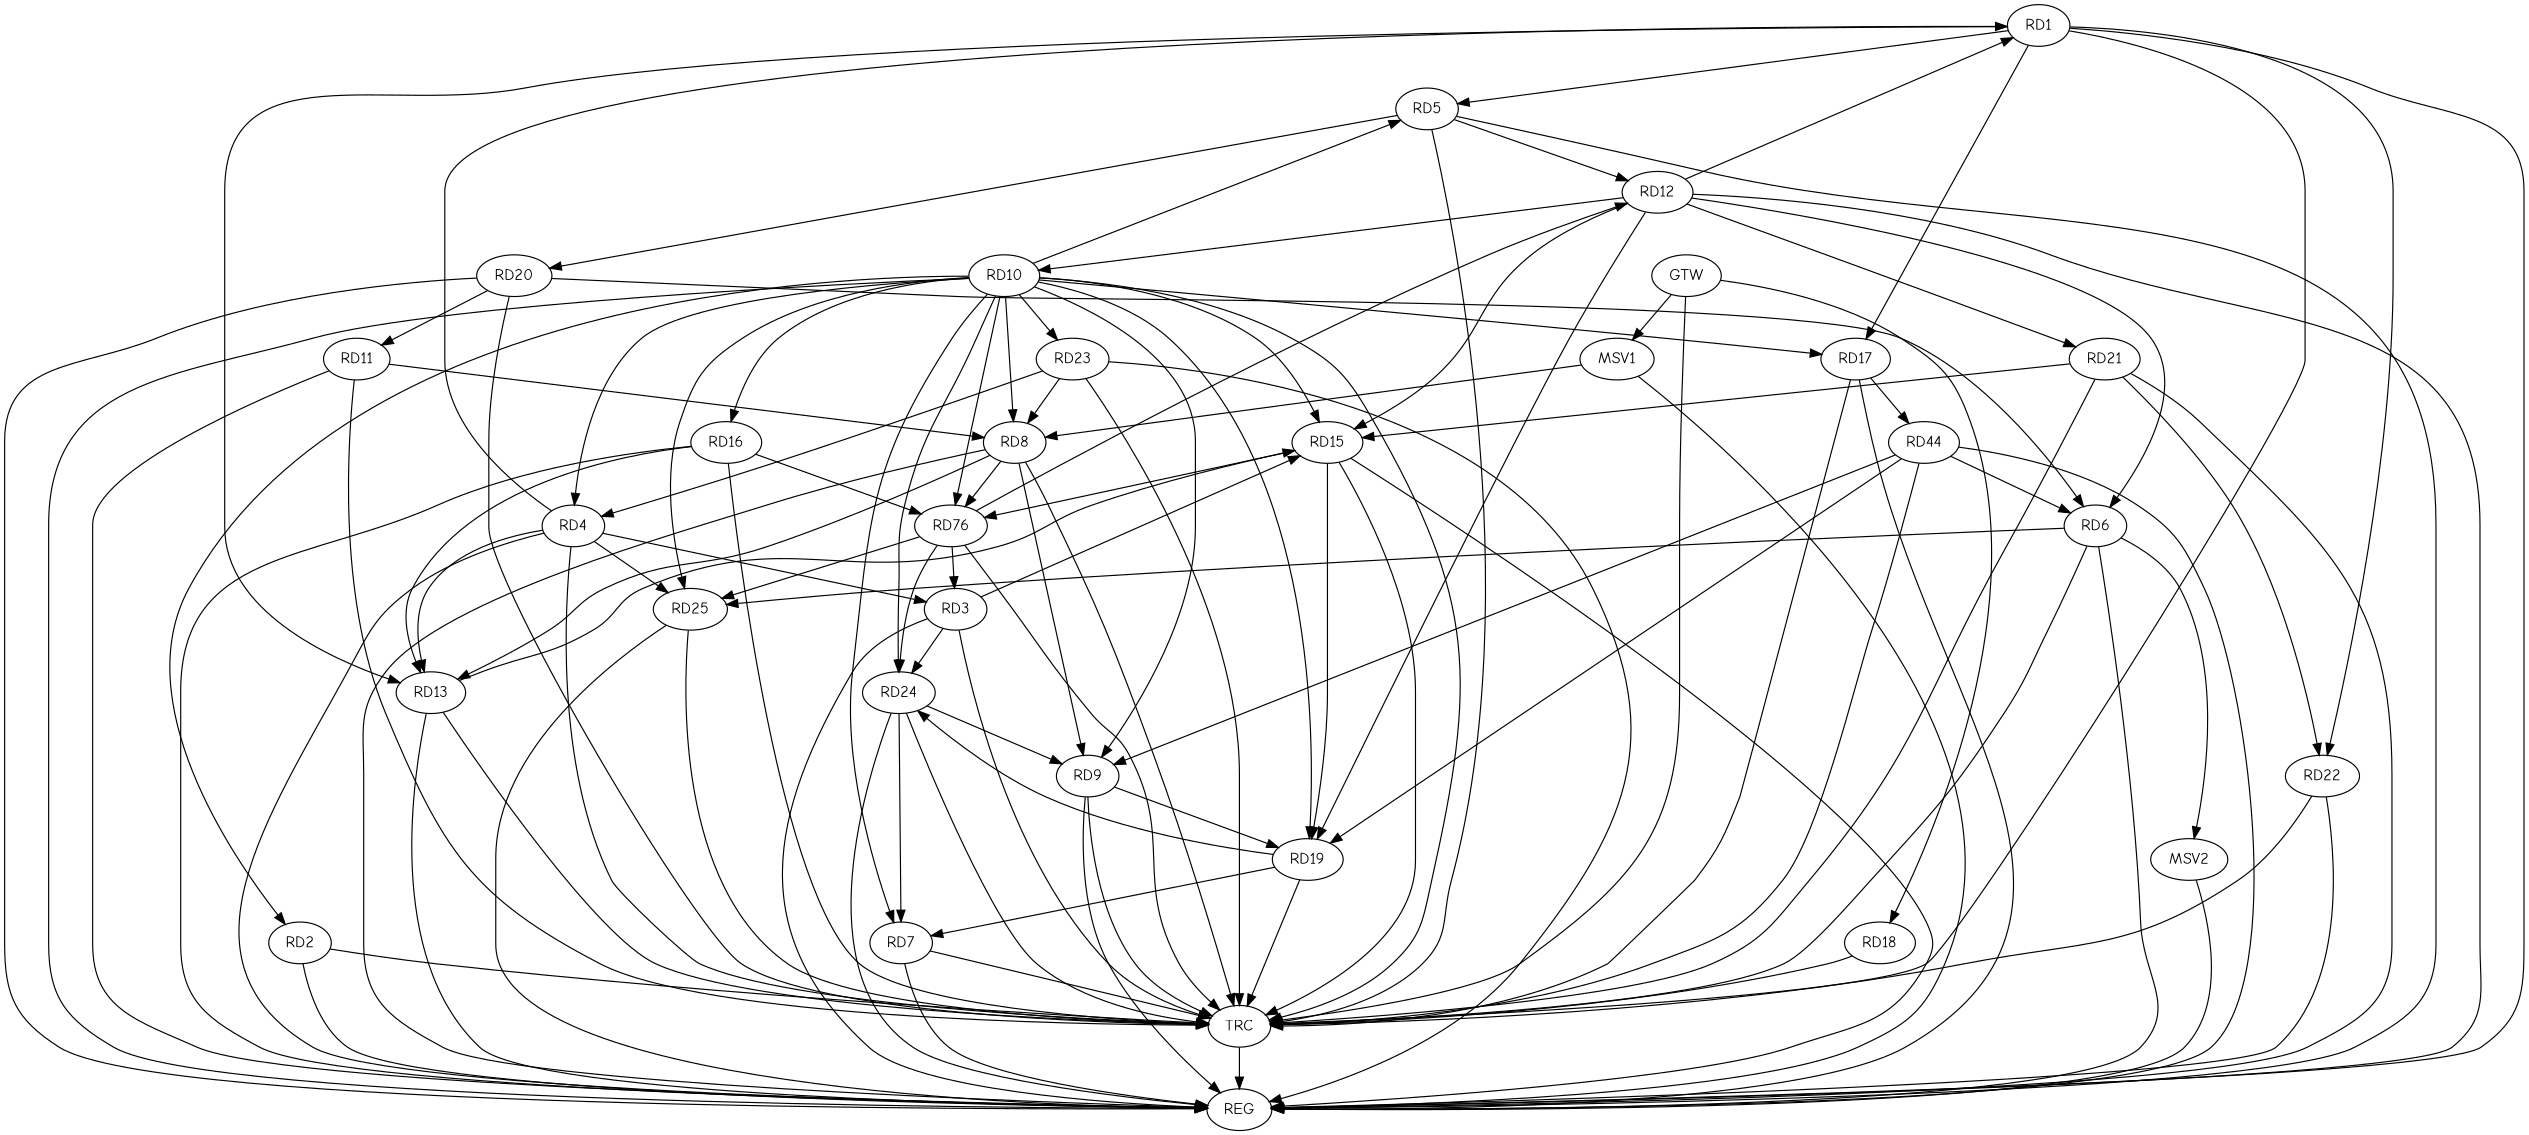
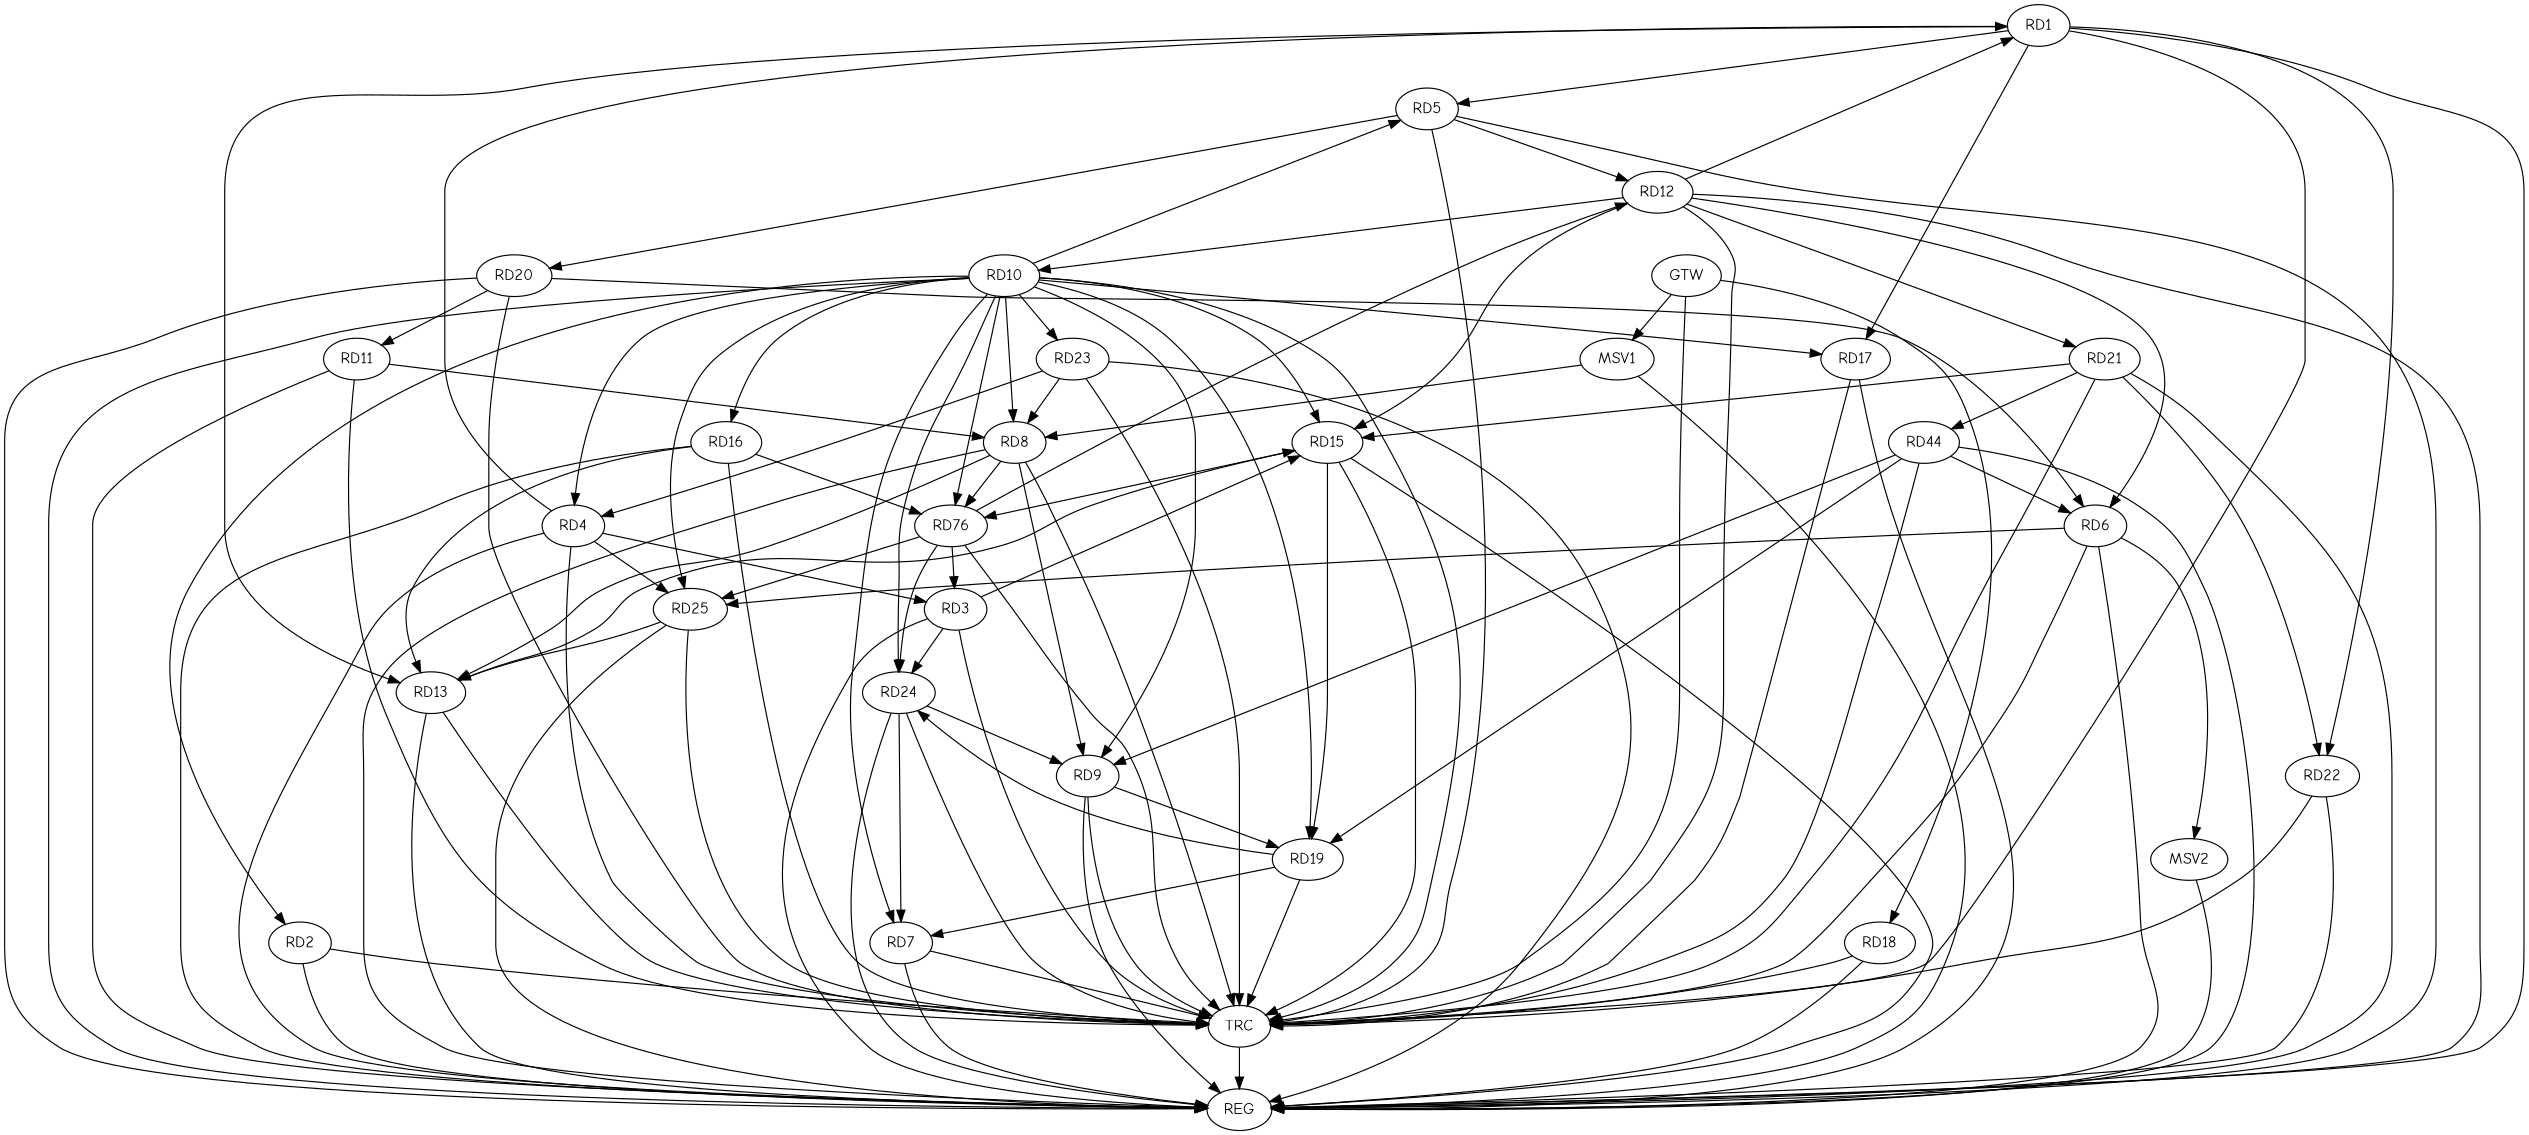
  strict digraph {
    fontname="Comic Neue"
    node [fontname="Comic Neue"]
    edge [fontname="Comic Neue"]
    n1 [label=RD1]
    n2 [label=RD5]
    n3 [label=RD13]
    n4 [label=RD17]
    n5 [label=RD22]
    n6 [label=REG]
    n7 [label=TRC]
    n8 [label=RD12]
    n9 [label=RD20]
    n10 [label=RD15]
    n11 [label=RD2]
    n12 [label=RD3]
    n13 [label=RD24]
    n14 [label=RD76]
    n15 [label=RD19]
    n16 [label=RD7]
    n17 [label=RD9]
    n18 [label=RD4]
    n19 [label=RD25]
    n20 [label=RD6]
    n21 [label=RD10]
    n22 [label=RD21]
    n23 [label=RD11]
    n24 [label=MSV2]
    n25 [label=RD8]
    n26 [label=RD16]
    n27 [label=RD23]
    n28 [label=RD44]
    n29 [label=RD18]
    n30 [label=GTW]
    n31 [label=MSV1]
    n1 -> n2
    n1 -> n3
    n1 -> n4
    n1 -> n5
    n1 -> n6
    n1 -> n7
    n2 -> n6
    n2 -> n7
    n2 -> n8
    n2 -> n9
    n3 -> n6
    n3 -> n7
    n3 -> n10
    n4 -> n6
    n4 -> n7
    n5 -> n6
    n5 -> n7
    n7 -> n6
    n8 -> n1
    n8 -> n6
-   n8 -> n15
+   n8 -> n7
    n8 -> n10
    n8 -> n20
    n8 -> n21
    n8 -> n22
    n9 -> n6
    n9 -> n7
    n9 -> n20
    n9 -> n23
    n10 -> n6
    n10 -> n7
    n10 -> n14
    n10 -> n15
    n11 -> n6
    n11 -> n7
    n12 -> n6
    n12 -> n7
    n12 -> n10
    n12 -> n13
    n13 -> n6
    n13 -> n7
    n13 -> n16
    n13 -> n17
    n14 -> n7
    n14 -> n8
    n14 -> n12
    n14 -> n13
    n14 -> n19
    n15 -> n7
    n15 -> n13
    n15 -> n16
    n16 -> n6
    n16 -> n7
    n17 -> n6
    n17 -> n7
    n17 -> n15
    n18 -> n1
    n18 -> n6
    n18 -> n7
    n18 -> n12
    n18 -> n19
-   n18 -> n3
+   n19 -> n3
    n19 -> n6
    n19 -> n7
    n20 -> n6
    n20 -> n7
    n20 -> n19
    n20 -> n24
    n21 -> n2
    n21 -> n4
    n21 -> n6
    n21 -> n7
    n21 -> n10
    n21 -> n11
    n21 -> n13
    n21 -> n14
    n21 -> n15
    n21 -> n16
    n21 -> n17
    n21 -> n18
    n21 -> n19
    n21 -> n25
    n21 -> n26
    n21 -> n27
    n22 -> n5
    n22 -> n6
    n22 -> n7
    n22 -> n10
-   n4 -> n28
+   n22 -> n28
    n23 -> n6
    n23 -> n7
    n23 -> n25
    n24 -> n6
    n25 -> n3
    n25 -> n6
    n25 -> n7
    n25 -> n14
    n25 -> n17
    n26 -> n3
    n26 -> n6
    n26 -> n7
    n26 -> n14
    n27 -> n6
    n27 -> n7
    n27 -> n18
    n27 -> n25
    n28 -> n6
    n28 -> n7
    n28 -> n15
    n28 -> n17
    n28 -> n20
+   n29 -> n6
    n29 -> n7
    n30 -> n7
    n30 -> n29
    n30 -> n31
    n31 -> n6
    n31 -> n25
  }
